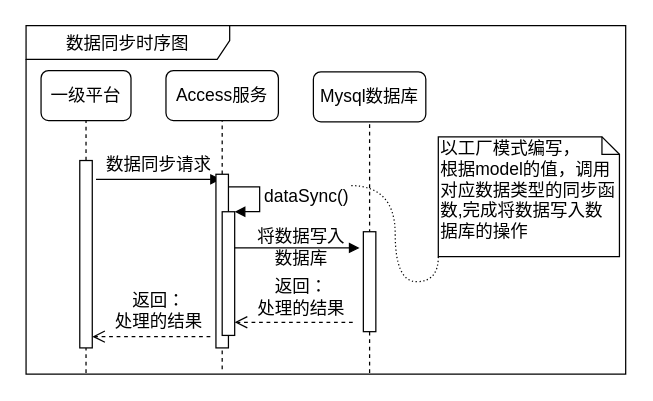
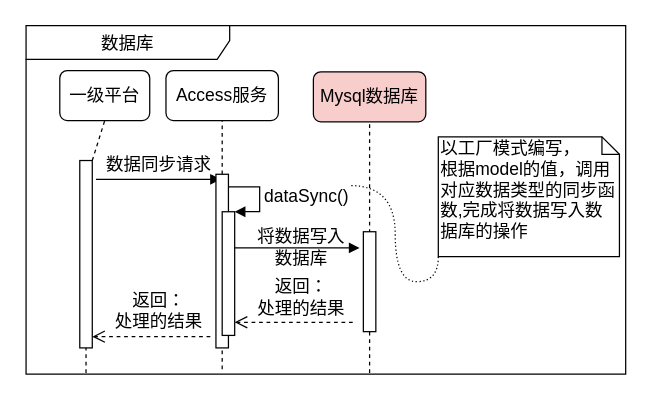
  <mxCell id="0" />
  <mxCell id="1" parent="0" />
  <mxCell id="2" value="" style="endArrow=none;dashed=1;html=1;fontSize=14;fontColor=#000000;" parent="1" edge="1"><mxGeometry width="50" height="50" relative="1" as="geometry"><mxPoint x="177" y="295" as="sourcePoint" /><mxPoint x="177" y="248" as="targetPoint" /></mxGeometry></mxCell>
- <mxCell id="3" value="&lt;font style=&quot;font-size: 14px&quot;&gt;数据同步时序图&lt;/font&gt;" style="shape=umlFrame;whiteSpace=wrap;html=1;width=163;height=27;" parent="1" vertex="1"><mxGeometry x="20" y="20" width="480" height="279" as="geometry" /></mxCell>
+ <mxCell id="3" value="&lt;font style=&quot;font-size: 14px&quot;&gt;数据库&lt;/font&gt;" style="shape=umlFrame;whiteSpace=wrap;html=1;width=163;height=27;" parent="1" vertex="1"><mxGeometry x="20" y="20" width="480" height="279" as="geometry" /></mxCell>
  <mxCell id="4" value="&lt;font style=&quot;font-size: 14px&quot;&gt;数据同步请求&lt;/font&gt;" style="html=1;verticalAlign=bottom;endArrow=block;labelBackgroundColor=none;fontFamily=Verdana;fontSize=14;elbow=vertical;fontColor=#000000;" parent="1" edge="1"><mxGeometry relative="1" as="geometry"><mxPoint x="76" y="143" as="sourcePoint" /><mxPoint x="176" y="143" as="targetPoint" /></mxGeometry></mxCell>
  <mxCell id="5" value="Access服务" style="rounded=1;whiteSpace=wrap;html=1;fontSize=14;fontColor=#000000;" parent="1" vertex="1"><mxGeometry x="132" y="56" width="90" height="40" as="geometry" /></mxCell>
  <mxCell id="6" value="" style="endArrow=none;dashed=1;html=1;fontSize=14;fontColor=#000000;" parent="1" source="9" edge="1"><mxGeometry width="50" height="50" relative="1" as="geometry"><mxPoint x="177" y="346" as="sourcePoint" /><mxPoint x="177" y="96" as="targetPoint" /></mxGeometry></mxCell>
  <mxCell id="7" value="" style="endArrow=none;dashed=1;html=1;fontSize=14;fontColor=#000000;entryX=0.5;entryY=1;entryDx=0;entryDy=0;" parent="1" source="13" target="8" edge="1"><mxGeometry width="50" height="50" relative="1" as="geometry"><mxPoint x="68" y="298" as="sourcePoint" /><mxPoint x="73.5" y="120.5" as="targetPoint" /></mxGeometry></mxCell>
- <mxCell id="8" value="一级平台" style="rounded=1;whiteSpace=wrap;html=1;fontSize=14;fontColor=#000000;" parent="1" vertex="1"><mxGeometry x="32" y="56" width="72" height="40" as="geometry" /></mxCell>
+ <mxCell id="8" value="一级平台" style="rounded=1;whiteSpace=wrap;html=1;fontSize=14;fontColor=#000000;" parent="1" vertex="1"><mxGeometry x="47" y="56" width="72" height="40" as="geometry" /></mxCell>
  <mxCell id="9" value="" style="html=1;points=[];perimeter=orthogonalPerimeter;rounded=0;shadow=0;comic=0;labelBackgroundColor=none;strokeColor=#000000;strokeWidth=1;fillColor=#FFFFFF;fontFamily=Verdana;fontSize=14;fontColor=#000000;align=center;" parent="1" vertex="1"><mxGeometry x="172" y="139" width="10" height="139" as="geometry" /></mxCell>
  <mxCell id="10" value="返回：&lt;br&gt;处理的结果&lt;br&gt;" style="html=1;verticalAlign=bottom;endArrow=open;dashed=1;endSize=8;labelBackgroundColor=none;fontFamily=Verdana;fontSize=14;fontColor=#000000;" parent="1" edge="1"><mxGeometry x="-0.111" relative="1" as="geometry"><mxPoint x="73" y="269" as="targetPoint" /><mxPoint x="167.5" y="269" as="sourcePoint" /><mxPoint as="offset" /></mxGeometry></mxCell>
  <mxCell id="11" value="" style="html=1;points=[];perimeter=orthogonalPerimeter;fontSize=14;" parent="1" vertex="1"><mxGeometry x="177" y="169" width="10" height="99" as="geometry" /></mxCell>
  <mxCell id="12" value="dataSync()" style="edgeStyle=orthogonalEdgeStyle;html=1;align=left;spacingLeft=2;endArrow=block;rounded=0;entryX=1;entryY=0;strokeWidth=1;fontSize=14;" parent="1" target="11" edge="1"><mxGeometry relative="1" as="geometry"><mxPoint x="182" y="149" as="sourcePoint" /><Array as="points"><mxPoint x="207" y="149" /></Array></mxGeometry></mxCell>
  <mxCell id="13" value="" style="html=1;points=[];perimeter=orthogonalPerimeter;rounded=0;shadow=0;comic=0;labelBackgroundColor=none;strokeColor=#000000;strokeWidth=1;fillColor=#FFFFFF;fontFamily=Verdana;fontSize=14;fontColor=#000000;align=center;" vertex="1" parent="1"><mxGeometry x="63" y="128" width="10" height="150" as="geometry" /></mxCell>
  <mxCell id="14" value="" style="endArrow=none;dashed=1;html=1;fontSize=14;fontColor=#000000;entryX=0.5;entryY=1;entryDx=0;entryDy=0;" edge="1" parent="1" target="13"><mxGeometry width="50" height="50" relative="1" as="geometry"><mxPoint x="68" y="298" as="sourcePoint" /><mxPoint x="68" y="96" as="targetPoint" /></mxGeometry></mxCell>
  <mxCell id="15" style="edgeStyle=orthogonalEdgeStyle;curved=1;rounded=0;orthogonalLoop=1;jettySize=auto;html=1;exitX=0;exitY=1;exitDx=0;exitDy=0;exitPerimeter=0;dashed=1;dashPattern=1 2;endArrow=none;endFill=0;fontSize=14;" edge="1" parent="1" source="16"><mxGeometry relative="1" as="geometry"><mxPoint x="280" y="148" as="targetPoint" /></mxGeometry></mxCell>
  <mxCell id="16" value="&lt;font style=&quot;font-size: 14px&quot;&gt;以工厂模式编写，&lt;br style=&quot;font-size: 14px&quot;&gt;根据model的值，调用对应数据类型的同步函数,完成将数据写入数据库的操作&lt;/font&gt;&lt;br style=&quot;font-size: 14px&quot;&gt;" style="shape=note;whiteSpace=wrap;html=1;size=14;verticalAlign=top;align=left;spacingTop=-6;fontSize=14;" vertex="1" parent="1"><mxGeometry x="350" y="109" width="145" height="96" as="geometry" /></mxCell>
- <mxCell id="17" value="Mysql数据库" style="rounded=1;whiteSpace=wrap;html=1;fontSize=14;fontColor=#000000;" vertex="1" parent="1"><mxGeometry x="250" y="57" width="90" height="40" as="geometry" /></mxCell>
+ <mxCell id="17" value="Mysql数据库" style="rounded=1;whiteSpace=wrap;html=1;fontSize=14;fontColor=#000000;fillColor=#f8cecc;" vertex="1" parent="1"><mxGeometry x="250" y="57" width="90" height="40" as="geometry" /></mxCell>
  <mxCell id="18" value="" style="endArrow=none;dashed=1;html=1;fontSize=14;fontColor=#000000;" edge="1" parent="1"><mxGeometry width="50" height="50" relative="1" as="geometry"><mxPoint x="295" y="186" as="sourcePoint" /><mxPoint x="295" y="96" as="targetPoint" /><Array as="points" /></mxGeometry></mxCell>
  <mxCell id="19" value="" style="html=1;points=[];perimeter=orthogonalPerimeter;rounded=0;shadow=0;comic=0;labelBackgroundColor=none;strokeColor=#000000;strokeWidth=1;fillColor=#FFFFFF;fontFamily=Verdana;fontSize=14;fontColor=#000000;align=center;" vertex="1" parent="1"><mxGeometry x="290" y="185" width="10" height="80" as="geometry" /></mxCell>
  <mxCell id="20" value="" style="endArrow=none;dashed=1;html=1;fontSize=14;fontColor=#000000;" edge="1" parent="1" target="19"><mxGeometry width="50" height="50" relative="1" as="geometry"><mxPoint x="295" y="298" as="sourcePoint" /><mxPoint x="295" y="102" as="targetPoint" /></mxGeometry></mxCell>
  <mxCell id="21" value="将数据写入&lt;br&gt;数据库" style="html=1;verticalAlign=bottom;endArrow=block;labelBackgroundColor=none;fontFamily=Verdana;fontSize=14;elbow=vertical;fontColor=#000000;" edge="1" parent="1"><mxGeometry x="0.06" y="-20" relative="1" as="geometry"><mxPoint x="187" y="198" as="sourcePoint" /><mxPoint x="287" y="198" as="targetPoint" /><mxPoint as="offset" /></mxGeometry></mxCell>
  <mxCell id="22" value="返回：&lt;br&gt;处理的结果&lt;br&gt;" style="html=1;verticalAlign=bottom;endArrow=open;dashed=1;endSize=8;labelBackgroundColor=none;fontFamily=Verdana;fontSize=14;fontColor=#000000;" edge="1" parent="1"><mxGeometry x="-0.111" relative="1" as="geometry"><mxPoint x="187" y="257.5" as="targetPoint" /><mxPoint x="281.5" y="257.5" as="sourcePoint" /><mxPoint as="offset" /></mxGeometry></mxCell>
